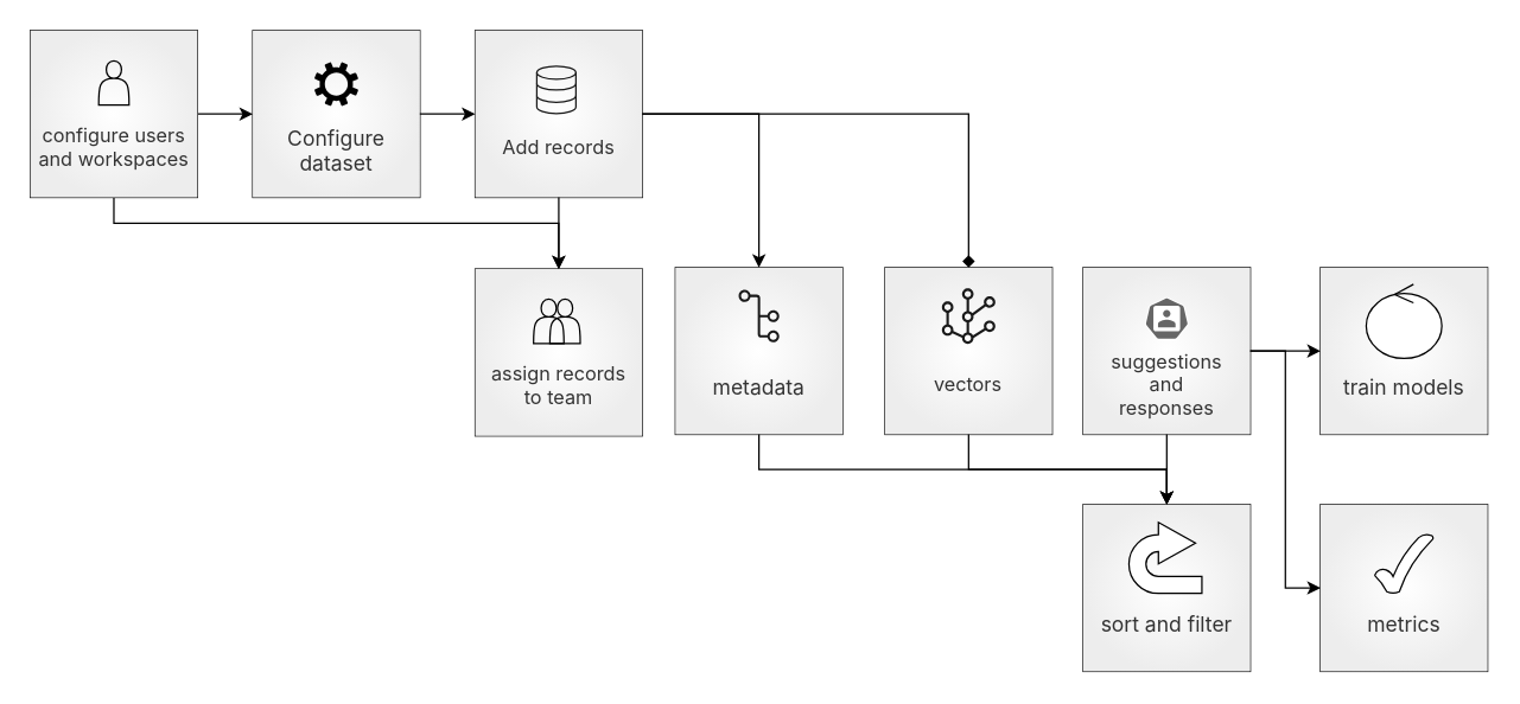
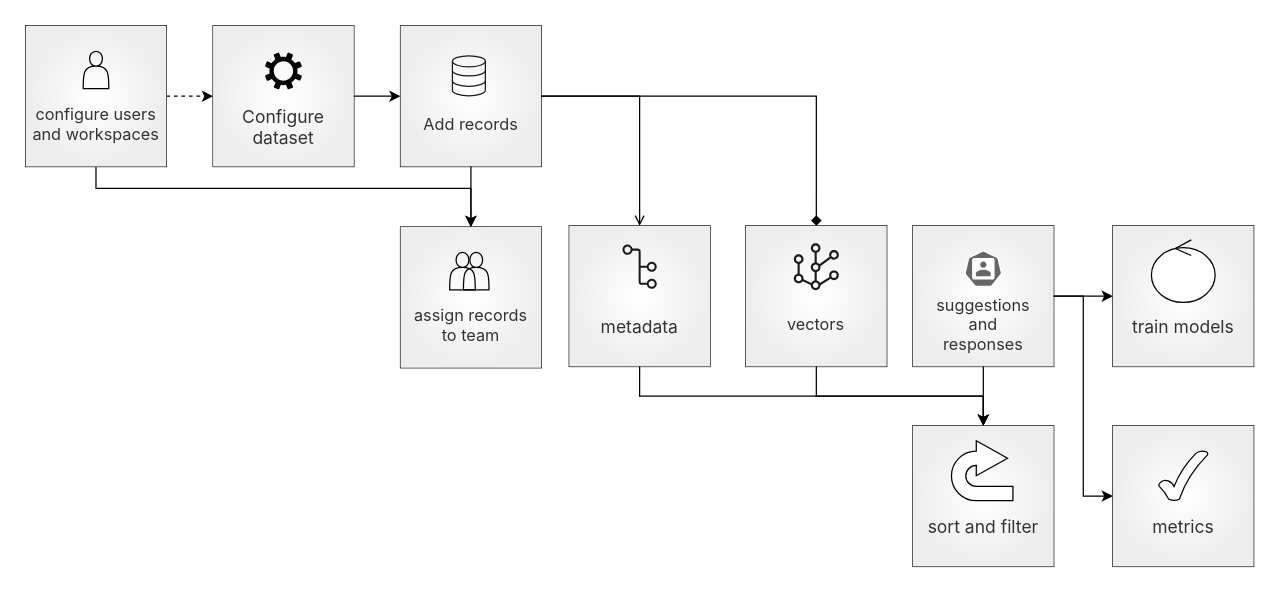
  <mxCell id="0" />
  <mxCell id="1" parent="0" />
  <mxCell id="2" value="" style="group;fontStyle=1;strokeColor=default;" parent="1" connectable="0" vertex="1"><mxGeometry x="170" y="20" width="112.616" height="112.61" as="geometry" /></mxCell>
  <mxCell id="3" value="&lt;div style=&quot;font-size: 14px;&quot;&gt;&lt;font style=&quot;font-size: 14px;&quot;&gt;&lt;br&gt;&lt;/font&gt;&lt;/div&gt;&lt;div style=&quot;font-size: 14px;&quot;&gt;&lt;font style=&quot;font-size: 14px;&quot;&gt;&lt;br&gt;&lt;/font&gt;&lt;/div&gt;&lt;div style=&quot;font-size: 14px;&quot;&gt;&lt;font style=&quot;font-size: 14px;&quot;&gt;&lt;br&gt;&lt;/font&gt;&lt;/div&gt;&lt;div style=&quot;font-size: 14px;&quot;&gt;&lt;font style=&quot;font-size: 14px;&quot;&gt;Configure dataset&lt;br&gt;&lt;/font&gt;&lt;/div&gt;" style="rounded=0;fillColor=default;strokeColor=none;fontFamily=Inter;labelBackgroundColor=none;labelBorderColor=none;align=center;html=1;whiteSpace=wrap;fontStyle=0;fontColor=#333333;strokeWidth=0.2;fontSource=https%3A%2F%2Ffonts.googleapis.com%2Fcss%3Ffamily%3DInter;verticalAlign=middle;fontSize=13;container=0;gradientColor=#EDEDED;gradientDirection=radial;" parent="2" vertex="1"><mxGeometry width="112.616" height="112.61" as="geometry" /></mxCell>
  <mxCell id="4" value="" style="sketch=0;pointerEvents=1;shadow=0;dashed=0;html=1;strokeColor=none;fillColor=#000000;labelPosition=center;verticalLabelPosition=bottom;verticalAlign=top;outlineConnect=0;align=center;shape=mxgraph.office.concepts.settings;fontFamily=Inter;fontSource=https%3A%2F%2Ffonts.googleapis.com%2Fcss%3Ffamily%3DInter;container=0;" parent="2" vertex="1"><mxGeometry x="41.49" y="21.337" width="29.636" height="29.634" as="geometry" /></mxCell>
  <mxCell id="5" value="" style="group;fillColor=none;strokeWidth=5;" parent="1" connectable="0" vertex="1"><mxGeometry x="320.002" y="180" width="112.616" height="112.61" as="geometry" /></mxCell>
  <mxCell id="6" value="" style="group;strokeColor=default;" parent="5" connectable="0" vertex="1"><mxGeometry y="1" width="112.616" height="112.61" as="geometry" /></mxCell>
  <mxCell id="7" value="&lt;div&gt;&lt;br&gt;&lt;/div&gt;&lt;div&gt;&lt;br&gt;&lt;/div&gt;&lt;div&gt;&lt;br&gt;&lt;/div&gt;&lt;div&gt;assign records &lt;br&gt;to team&lt;/div&gt;" style="rounded=0;fillColor=default;strokeColor=none;fontFamily=Inter;labelBackgroundColor=none;labelBorderColor=none;align=center;html=1;whiteSpace=wrap;fontStyle=0;fontColor=#333333;strokeWidth=0.2;fontSource=https%3A%2F%2Ffonts.googleapis.com%2Fcss%3Ffamily%3DInter;verticalAlign=middle;fontSize=13;container=0;gradientColor=#EDEDED;gradientDirection=radial;" parent="6" vertex="1"><mxGeometry width="112.616" height="112.61" as="geometry" /></mxCell>
  <mxCell id="8" value="" style="group" parent="6" connectable="0" vertex="1"><mxGeometry x="37.31" y="20.39" width="30.474" height="29.88" as="geometry" /></mxCell>
  <mxCell id="9" value="" style="shape=actor;whiteSpace=wrap;html=1;fillColor=none;strokeColor=#000000;" parent="8" vertex="1"><mxGeometry x="2" width="20.474" height="29.88" as="geometry" /></mxCell>
  <mxCell id="10" value="" style="shape=actor;whiteSpace=wrap;html=1;fillColor=none;strokeColor=#000000;" parent="8" vertex="1"><mxGeometry x="13" width="20.474" height="29.88" as="geometry" /></mxCell>
  <mxCell id="11" value="" style="group;fontSize=10;fontFamily=Inter;verticalAlign=middle;fillColor=none;strokeColor=default;fontColor=#333333;rounded=0;labelBackgroundColor=none;labelBorderColor=none;fontStyle=0;strokeWidth=1;fontSource=https%3A%2F%2Ffonts.googleapis.com%2Fcss%3Ffamily%3DInter;gradientColor=none;gradientDirection=south;" parent="1" connectable="0" vertex="1"><mxGeometry x="455.004" y="180" width="112.616" height="112.61" as="geometry" /></mxCell>
  <mxCell id="12" value="&lt;div&gt;&lt;br&gt;&lt;/div&gt;&lt;div style=&quot;font-size: 14px;&quot;&gt;&lt;br&gt;&lt;/div&gt;&lt;div style=&quot;font-size: 14px;&quot;&gt;&lt;br&gt;&lt;/div&gt;&lt;div style=&quot;font-size: 14px;&quot;&gt;metadata&lt;br&gt;&lt;/div&gt;" style="rounded=0;fillColor=default;strokeColor=none;fontFamily=Inter;labelBackgroundColor=none;labelBorderColor=none;align=center;html=1;whiteSpace=wrap;fontStyle=0;fontColor=#333333;strokeWidth=0.2;fontSource=https%3A%2F%2Ffonts.googleapis.com%2Fcss%3Ffamily%3DInter;verticalAlign=middle;fontSize=13;container=0;gradientColor=#EDEDED;gradientDirection=radial;" parent="11" vertex="1"><mxGeometry width="112.616" height="112.61" as="geometry" /></mxCell>
  <mxCell id="13" value="" style="sketch=0;outlineConnect=0;fontColor=#232F3E;gradientColor=none;fillColor=#1A1A1A;strokeColor=none;dashed=0;verticalLabelPosition=bottom;verticalAlign=top;align=center;html=1;fontSize=12;fontStyle=0;aspect=fixed;pointerEvents=1;shape=mxgraph.aws4.git_repository;fontFamily=Inter;fontSource=https%3A%2F%2Ffonts.googleapis.com%2Fcss%3Ffamily%3DInter;container=0;" parent="11" vertex="1"><mxGeometry x="42.628" y="14.997" width="27.358" height="35.561" as="geometry" /></mxCell>
  <mxCell id="14" value="" style="group;fontSize=10;fontFamily=Inter;verticalAlign=middle;fillColor=none;strokeColor=default;fontColor=#333333;rounded=0;labelBackgroundColor=none;labelBorderColor=none;fontStyle=0;strokeWidth=1;fontSource=https%3A%2F%2Ffonts.googleapis.com%2Fcss%3Ffamily%3DInter;gradientColor=#EDEDED;gradientDirection=south;" parent="1" connectable="0" vertex="1"><mxGeometry x="596.384" y="180" width="112.616" height="112.61" as="geometry" /></mxCell>
  <mxCell id="15" value="&lt;div&gt;&lt;br&gt;&lt;/div&gt;&lt;div&gt;&lt;br&gt;&lt;/div&gt;&lt;div&gt;&lt;br&gt;&lt;/div&gt;&lt;div&gt;vectors&lt;br&gt;&lt;/div&gt;" style="rounded=0;fillColor=default;strokeColor=none;fontFamily=Inter;labelBackgroundColor=none;labelBorderColor=none;align=center;html=1;whiteSpace=wrap;fontStyle=0;fontColor=#333333;strokeWidth=0.2;fontSource=https%3A%2F%2Ffonts.googleapis.com%2Fcss%3Ffamily%3DInter;verticalAlign=middle;fontSize=13;container=0;gradientColor=#EDEDED;gradientDirection=radial;" parent="14" vertex="1"><mxGeometry width="112.616" height="112.61" as="geometry" /></mxCell>
  <mxCell id="16" value="" style="sketch=0;outlineConnect=0;fontColor=#232F3E;gradientColor=none;fillColor=#1A1A1A;strokeColor=none;dashed=0;verticalLabelPosition=bottom;verticalAlign=top;align=center;html=1;fontSize=12;fontStyle=0;aspect=fixed;pointerEvents=1;shape=mxgraph.aws4.mesh;fontFamily=Inter;fontSource=https%3A%2F%2Ffonts.googleapis.com%2Fcss%3Ffamily%3DInter;container=0;" parent="14" vertex="1"><mxGeometry x="37.306" y="14" width="38" height="37.51" as="geometry" /></mxCell>
  <mxCell id="17" value="" style="group;strokeColor=default;strokeWidth=1;" parent="1" connectable="0" vertex="1"><mxGeometry x="730.002" y="180" width="112.616" height="112.61" as="geometry" /></mxCell>
  <mxCell id="18" value="&lt;div&gt;&lt;br&gt;&lt;/div&gt;&lt;div&gt;&lt;br&gt;&lt;/div&gt;&lt;div&gt;&lt;br&gt;&lt;/div&gt;&lt;div&gt;suggestions &lt;br&gt;and &lt;br&gt;responses&lt;br&gt;&lt;/div&gt;" style="rounded=0;fillColor=default;strokeColor=none;fontFamily=Inter;labelBackgroundColor=none;labelBorderColor=none;align=center;html=1;whiteSpace=wrap;fontStyle=0;fontColor=#333333;strokeWidth=0.2;fontSource=https%3A%2F%2Ffonts.googleapis.com%2Fcss%3Ffamily%3DInter;verticalAlign=middle;fontSize=13;container=0;gradientColor=#EDEDED;gradientDirection=radial;" parent="17" vertex="1"><mxGeometry width="112.616" height="112.61" as="geometry" /></mxCell>
  <mxCell id="19" value="" style="sketch=0;html=1;dashed=0;whitespace=wrap;fillColor=#666666;strokeColor=none;points=[[0.005,0.63,0],[0.1,0.2,0],[0.9,0.2,0],[0.5,0,0],[0.995,0.63,0],[0.72,0.99,0],[0.5,1,0],[0.28,0.99,0]];verticalLabelPosition=bottom;align=center;verticalAlign=top;shape=mxgraph.kubernetes.icon;prIcon=user;fontFamily=Inter;fontSource=https%3A%2F%2Ffonts.googleapis.com%2Fcss%3Ffamily%3DInter;container=0;" parent="17" vertex="1"><mxGeometry x="41.308" y="20" width="30" height="28.8" as="geometry" /></mxCell>
  <mxCell id="20" value="" style="group;strokeColor=default;" parent="1" connectable="0" vertex="1"><mxGeometry x="320.002" y="20" width="112.616" height="112.61" as="geometry" /></mxCell>
  <mxCell id="21" value="&lt;div&gt;&lt;br&gt;&lt;/div&gt;&lt;div&gt;&lt;br&gt;&lt;/div&gt;&lt;div&gt;&lt;br&gt;&lt;/div&gt;&lt;div&gt;Add records&lt;br&gt;&lt;/div&gt;" style="rounded=0;fillColor=default;strokeColor=none;fontFamily=Inter;labelBackgroundColor=none;labelBorderColor=none;align=center;html=1;whiteSpace=wrap;fontStyle=0;fontColor=#333333;strokeWidth=0.2;fontSource=https%3A%2F%2Ffonts.googleapis.com%2Fcss%3Ffamily%3DInter;verticalAlign=middle;fontSize=13;container=0;gradientColor=#EDEDED;gradientDirection=radial;" parent="20" vertex="1"><mxGeometry width="112.616" height="112.61" as="geometry" /></mxCell>
  <mxCell id="22" value="" style="html=1;verticalLabelPosition=bottom;align=center;labelBackgroundColor=#ffffff;verticalAlign=top;strokeWidth=1;strokeColor=#1A1A1A;shadow=0;dashed=0;shape=mxgraph.ios7.icons.data;fillColor=none;fontFamily=Inter;fontSource=https%3A%2F%2Ffonts.googleapis.com%2Fcss%3Ffamily%3DInter;container=0;" parent="20" vertex="1"><mxGeometry x="41.5" y="24.017" width="26.376" height="31.969" as="geometry" /></mxCell>
  <mxCell id="23" value="" style="edgeStyle=orthogonalEdgeStyle;rounded=0;orthogonalLoop=1;jettySize=auto;html=1;" parent="1" source="3" target="21" edge="1"><mxGeometry relative="1" as="geometry" /></mxCell>
  <mxCell id="24" value="" style="edgeStyle=orthogonalEdgeStyle;rounded=0;orthogonalLoop=1;jettySize=auto;html=1;entryX=0.5;entryY=0;entryDx=0;entryDy=0;" parent="1" source="21" target="7" edge="1"><mxGeometry relative="1" as="geometry" /></mxCell>
  <mxCell id="25" style="edgeStyle=orthogonalEdgeStyle;rounded=0;orthogonalLoop=1;jettySize=auto;html=1;entryX=0.5;entryY=0;entryDx=0;entryDy=0;" parent="1" source="44" target="7" edge="1"><mxGeometry relative="1" as="geometry"><Array as="points"><mxPoint x="76" y="150" /><mxPoint x="376" y="150" /></Array></mxGeometry></mxCell>
- <mxCell id="26" style="edgeStyle=orthogonalEdgeStyle;rounded=0;orthogonalLoop=1;jettySize=auto;html=1;exitX=1;exitY=0.5;exitDx=0;exitDy=0;" parent="1" source="21" target="12" edge="1"><mxGeometry relative="1" as="geometry" /></mxCell>
+ <mxCell id="26" style="edgeStyle=orthogonalEdgeStyle;rounded=0;orthogonalLoop=1;jettySize=auto;html=1;exitX=1;exitY=0.5;exitDx=0;exitDy=0;endArrow=open;" parent="1" source="21" target="12" edge="1"><mxGeometry relative="1" as="geometry" /></mxCell>
  <mxCell id="27" value="" style="group;fontSize=10;fontFamily=Inter;verticalAlign=middle;fillColor=none;strokeColor=default;fontColor=#333333;rounded=0;labelBackgroundColor=none;labelBorderColor=none;fontStyle=0;strokeWidth=1;fontSource=https%3A%2F%2Ffonts.googleapis.com%2Fcss%3Ffamily%3DInter;gradientColor=none;gradientDirection=south;" parent="1" connectable="0" vertex="1"><mxGeometry x="730.004" y="340" width="112.616" height="112.61" as="geometry" /></mxCell>
  <mxCell id="28" value="&lt;div&gt;&lt;br&gt;&lt;/div&gt;&lt;div style=&quot;font-size: 14px;&quot;&gt;&lt;br&gt;&lt;/div&gt;&lt;div style=&quot;font-size: 14px;&quot;&gt;&lt;br&gt;&lt;/div&gt;&lt;div style=&quot;font-size: 14px;&quot;&gt;sort and filter&lt;br&gt;&lt;/div&gt;" style="rounded=0;fillColor=default;strokeColor=none;fontFamily=Inter;labelBackgroundColor=none;labelBorderColor=none;align=center;html=1;whiteSpace=wrap;fontStyle=0;fontColor=#333333;strokeWidth=0.2;fontSource=https%3A%2F%2Ffonts.googleapis.com%2Fcss%3Ffamily%3DInter;verticalAlign=middle;fontSize=13;container=0;gradientColor=#EDEDED;gradientDirection=radial;" parent="27" vertex="1"><mxGeometry width="112.616" height="112.61" as="geometry" /></mxCell>
  <mxCell id="29" value="" style="html=1;shadow=0;dashed=0;align=center;verticalAlign=middle;shape=mxgraph.arrows2.uTurnArrow;dy=5.74;arrowHead=28;dx2=25;" parent="27" vertex="1"><mxGeometry x="30.81" y="12" width="49.19" height="48" as="geometry" /></mxCell>
  <mxCell id="30" value="" style="group;fontSize=10;fontFamily=Inter;verticalAlign=middle;fillColor=none;strokeColor=default;fontColor=#333333;rounded=0;labelBackgroundColor=none;labelBorderColor=none;fontStyle=0;strokeWidth=1;fontSource=https%3A%2F%2Ffonts.googleapis.com%2Fcss%3Ffamily%3DInter;gradientColor=none;gradientDirection=south;" parent="1" connectable="0" vertex="1"><mxGeometry x="890.004" y="340" width="112.616" height="112.61" as="geometry" /></mxCell>
  <mxCell id="31" value="&lt;div&gt;&lt;br&gt;&lt;/div&gt;&lt;div style=&quot;font-size: 14px;&quot;&gt;&lt;br&gt;&lt;/div&gt;&lt;div style=&quot;font-size: 14px;&quot;&gt;&lt;br&gt;&lt;/div&gt;&lt;div style=&quot;font-size: 14px;&quot;&gt;metrics&lt;br&gt;&lt;/div&gt;" style="rounded=0;fillColor=default;strokeColor=none;fontFamily=Inter;labelBackgroundColor=none;labelBorderColor=none;align=center;html=1;whiteSpace=wrap;fontStyle=0;fontColor=#333333;strokeWidth=0.2;fontSource=https%3A%2F%2Ffonts.googleapis.com%2Fcss%3Ffamily%3DInter;verticalAlign=middle;fontSize=13;container=0;gradientColor=#EDEDED;gradientDirection=radial;" parent="30" vertex="1"><mxGeometry width="112.616" height="112.61" as="geometry" /></mxCell>
  <mxCell id="32" value="" style="verticalLabelPosition=bottom;verticalAlign=top;html=1;shape=mxgraph.basic.tick" parent="30" vertex="1"><mxGeometry x="36.62" y="20" width="39.38" height="40" as="geometry" /></mxCell>
  <mxCell id="33" value="" style="group;fontSize=10;fontFamily=Inter;verticalAlign=middle;fillColor=none;strokeColor=default;fontColor=#333333;rounded=0;labelBackgroundColor=none;labelBorderColor=none;fontStyle=0;strokeWidth=1;fontSource=https%3A%2F%2Ffonts.googleapis.com%2Fcss%3Ffamily%3DInter;gradientColor=none;gradientDirection=south;" parent="1" connectable="0" vertex="1"><mxGeometry x="890.004" y="180" width="112.616" height="112.61" as="geometry" /></mxCell>
  <mxCell id="34" value="&lt;div&gt;&lt;br&gt;&lt;/div&gt;&lt;div style=&quot;font-size: 14px;&quot;&gt;&lt;br&gt;&lt;/div&gt;&lt;div style=&quot;font-size: 14px;&quot;&gt;&lt;br&gt;&lt;/div&gt;&lt;div style=&quot;font-size: 14px;&quot;&gt;train models&lt;br&gt;&lt;/div&gt;" style="rounded=0;fillColor=default;strokeColor=none;fontFamily=Inter;labelBackgroundColor=none;labelBorderColor=none;align=center;html=1;whiteSpace=wrap;fontStyle=0;fontColor=#333333;strokeWidth=0.2;fontSource=https%3A%2F%2Ffonts.googleapis.com%2Fcss%3Ffamily%3DInter;verticalAlign=middle;fontSize=13;container=0;gradientColor=#EDEDED;gradientDirection=radial;" parent="33" vertex="1"><mxGeometry width="112.616" height="112.61" as="geometry" /></mxCell>
  <mxCell id="35" value="" style="ellipse;shape=umlControl;whiteSpace=wrap;html=1;" parent="33" vertex="1"><mxGeometry x="30.806" y="11.33" width="51" height="50" as="geometry" /></mxCell>
  <mxCell id="36" style="edgeStyle=orthogonalEdgeStyle;rounded=0;orthogonalLoop=1;jettySize=auto;html=1;exitX=1;exitY=0.5;exitDx=0;exitDy=0;entryX=0.5;entryY=0;entryDx=0;entryDy=0;endArrow=diamond;" parent="1" source="21" target="15" edge="1"><mxGeometry relative="1" as="geometry" /></mxCell>
  <mxCell id="37" style="edgeStyle=orthogonalEdgeStyle;rounded=0;orthogonalLoop=1;jettySize=auto;html=1;exitX=1;exitY=0.5;exitDx=0;exitDy=0;entryX=0;entryY=0.5;entryDx=0;entryDy=0;" parent="1" source="18" target="31" edge="1"><mxGeometry relative="1" as="geometry" /></mxCell>
  <mxCell id="38" style="edgeStyle=orthogonalEdgeStyle;rounded=0;orthogonalLoop=1;jettySize=auto;html=1;exitX=1;exitY=0.5;exitDx=0;exitDy=0;entryX=0;entryY=0.5;entryDx=0;entryDy=0;" parent="1" source="18" target="34" edge="1"><mxGeometry relative="1" as="geometry" /></mxCell>
  <mxCell id="39" style="edgeStyle=orthogonalEdgeStyle;rounded=0;orthogonalLoop=1;jettySize=auto;html=1;exitX=0.5;exitY=1;exitDx=0;exitDy=0;" parent="1" source="12" target="28" edge="1"><mxGeometry relative="1" as="geometry" /></mxCell>
  <mxCell id="40" style="edgeStyle=orthogonalEdgeStyle;rounded=0;orthogonalLoop=1;jettySize=auto;html=1;exitX=0.5;exitY=1;exitDx=0;exitDy=0;" parent="1" source="15" target="28" edge="1"><mxGeometry relative="1" as="geometry" /></mxCell>
  <mxCell id="41" style="edgeStyle=orthogonalEdgeStyle;rounded=0;orthogonalLoop=1;jettySize=auto;html=1;exitX=0.5;exitY=1;exitDx=0;exitDy=0;" parent="1" source="18" target="28" edge="1"><mxGeometry relative="1" as="geometry" /></mxCell>
- <mxCell id="42" style="edgeStyle=orthogonalEdgeStyle;rounded=0;orthogonalLoop=1;jettySize=auto;html=1;exitX=1;exitY=0.5;exitDx=0;exitDy=0;entryX=0;entryY=0.5;entryDx=0;entryDy=0;" edge="1" parent="1" source="44" target="3"><mxGeometry relative="1" as="geometry" /></mxCell>
+ <mxCell id="42" style="edgeStyle=orthogonalEdgeStyle;rounded=0;orthogonalLoop=1;jettySize=auto;html=1;exitX=1;exitY=0.5;exitDx=0;exitDy=0;entryX=0;entryY=0.5;entryDx=0;entryDy=0;dashed=1;" edge="1" parent="1" source="44" target="3"><mxGeometry relative="1" as="geometry" /></mxCell>
  <mxCell id="43" value="" style="group;strokeColor=default;strokeWidth=1;" parent="1" connectable="0" vertex="1"><mxGeometry x="20.002" y="20" width="112.616" height="112.61" as="geometry" /></mxCell>
  <mxCell id="44" value="&lt;div&gt;&lt;br&gt;&lt;/div&gt;&lt;div&gt;&lt;br&gt;&lt;/div&gt;&lt;div&gt;&lt;br&gt;&lt;/div&gt;&lt;div&gt;configure users and workspaces&lt;/div&gt;" style="rounded=0;fillColor=default;strokeColor=none;fontFamily=Inter;labelBackgroundColor=none;labelBorderColor=none;align=center;html=1;whiteSpace=wrap;fontStyle=0;fontColor=#333333;strokeWidth=0.2;fontSource=https%3A%2F%2Ffonts.googleapis.com%2Fcss%3Ffamily%3DInter;verticalAlign=middle;fontSize=13;container=0;gradientColor=#EDEDED;gradientDirection=radial;" parent="43" vertex="1"><mxGeometry width="112.616" height="112.61" as="geometry" /></mxCell>
  <mxCell id="45" value="" style="group" parent="43" connectable="0" vertex="1"><mxGeometry x="37.31" y="20.39" width="30.474" height="29.88" as="geometry" /></mxCell>
  <mxCell id="46" value="" style="shape=actor;whiteSpace=wrap;html=1;fillColor=none;strokeColor=#000000;" parent="45" vertex="1"><mxGeometry x="8.76" width="20.474" height="29.88" as="geometry" /></mxCell>
